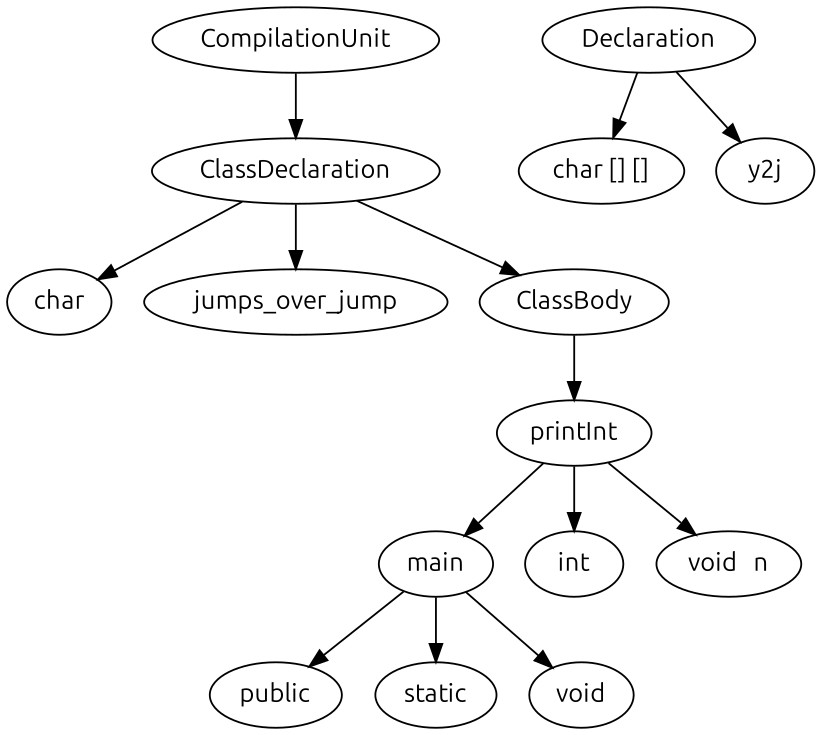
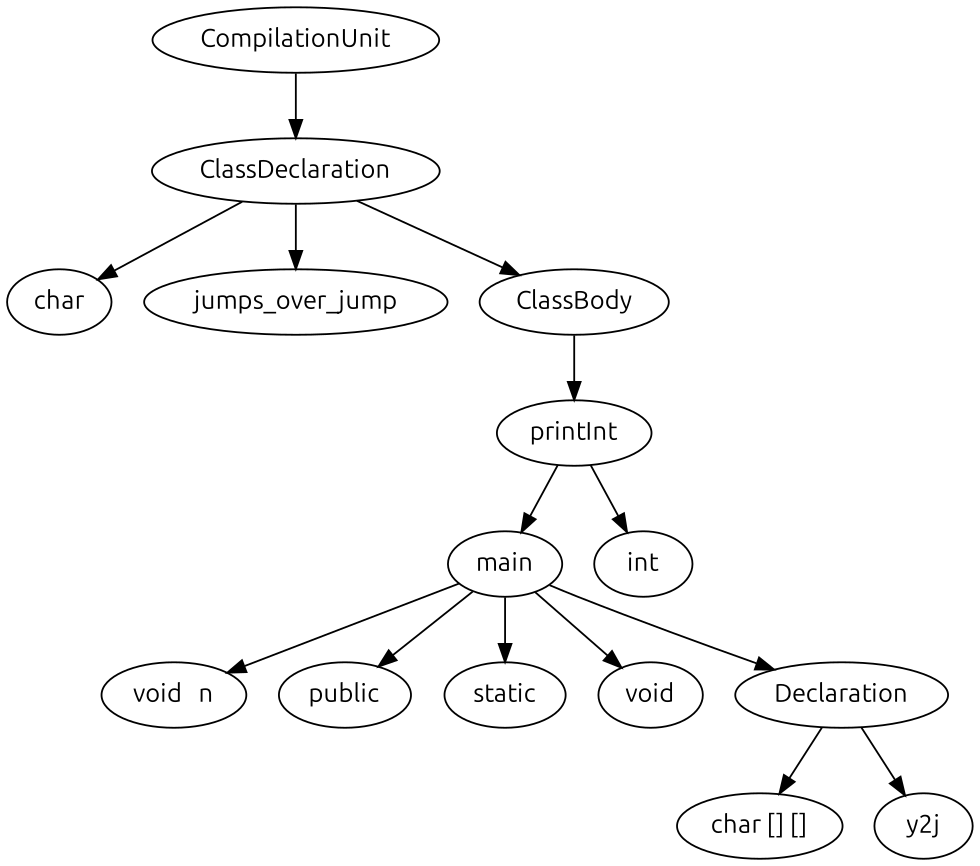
  digraph {
    fontname=Ubuntu
    node [fontname=Ubuntu]
    edge [fontname=Ubuntu]
    n1 [label=CompilationUnit]
    n2 [label=ClassDeclaration]
    n3 [label=char]
    n4 [label=jumps_over_jump]
    n5 [label=ClassBody]
    n6 [label=printInt]
    n7 [label=main]
    n8 [label=int]
    n9 [label="void   n"]
    n10 [label=public]
    n11 [label=static]
    n12 [label=void]
    n13 [label=Declaration]
    n14 [label="char [] []"]
    n15 [label=y2j]
    n1 -> n2
    n2 -> n3
    n2 -> n4
    n2 -> n5
    n5 -> n6
    n6 -> n7
    n6 -> n8
-   n6 -> n9
+   n7 -> n9
    n7 -> n10
    n7 -> n11
    n7 -> n12
+   n7 -> n13
    n13 -> n14
    n13 -> n15
  }
